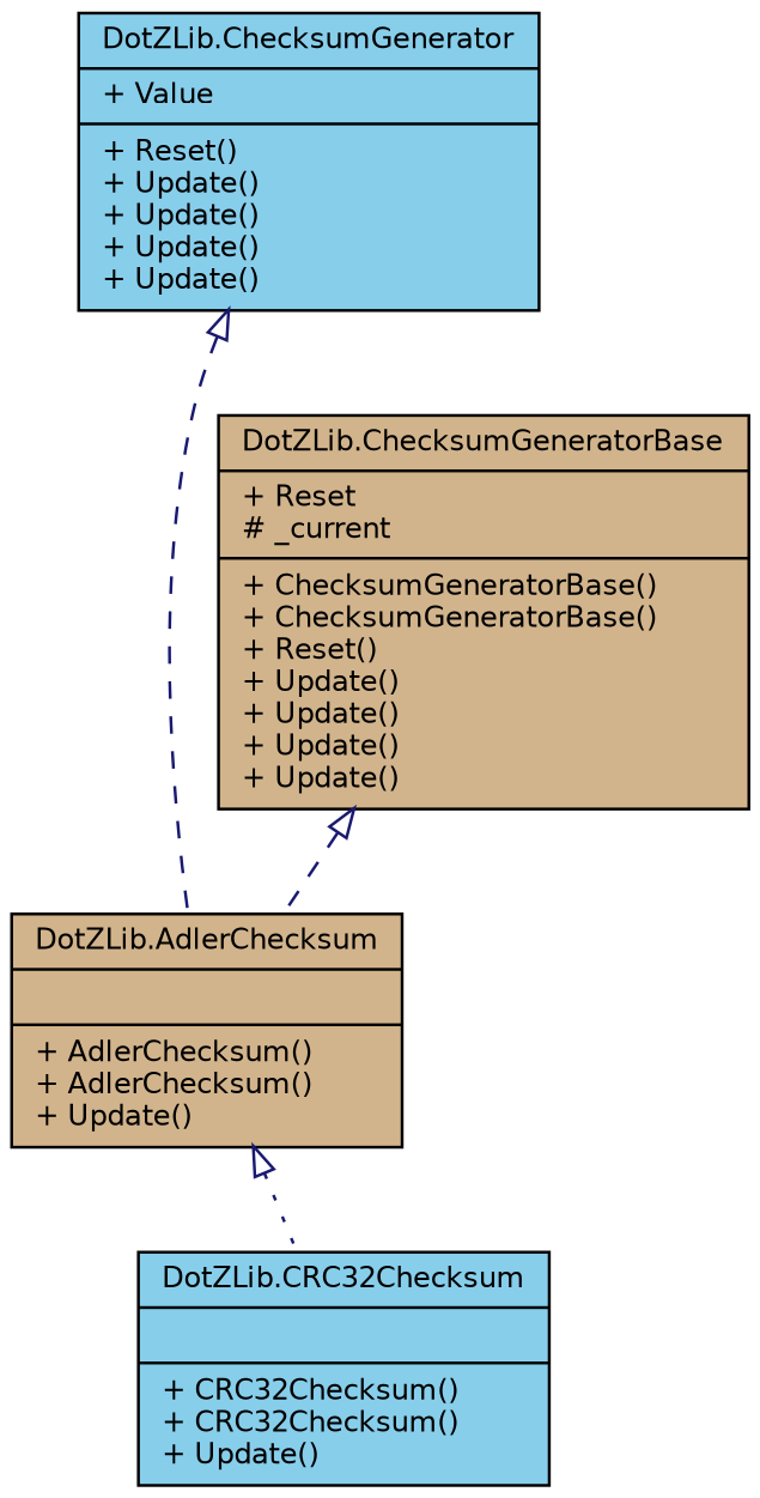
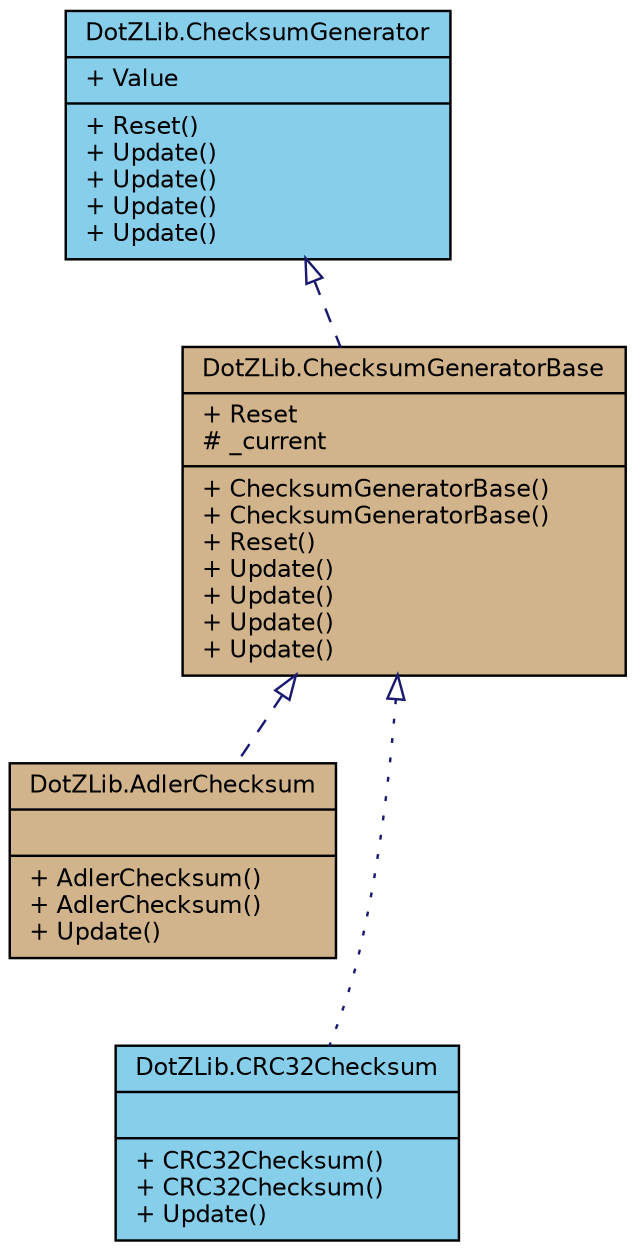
  digraph {
    node [color=black fillcolor=skyblue fontname=Helvetica fontsize=10 shape=record style=filled]
    edge [arrowtail=onormal color=midnightblue dir=back fontname=Helvetica fontsize=10 labelfontname=Helvetica labelfontsize=10 style=dashed]
    n1 [fontcolor=black height=0.2 label="{DotZLib.ChecksumGenerator\n|+ Value\l|+ Reset()\l+ Update()\l+ Update()\l+ Update()\l+ Update()\l}" width=0.4]
    n2 [fillcolor=tan height=0.2 label="{DotZLib.ChecksumGeneratorBase\n|+ Reset\l# _current\l|+ ChecksumGeneratorBase()\l+ ChecksumGeneratorBase()\l+ Reset()\l+ Update()\l+ Update()\l+ Update()\l+ Update()\l}" width=0.4]
    n3 [fillcolor=tan height=0.2 label="{DotZLib.AdlerChecksum\n||+ AdlerChecksum()\l+ AdlerChecksum()\l+ Update()\l}" width=0.4]
    n4 [height=0.2 label="{DotZLib.CRC32Checksum\n||+ CRC32Checksum()\l+ CRC32Checksum()\l+ Update()\l}" width=0.4]
-   n1 -> n3
+   n1 -> n2
    n2 -> n3
-   n3 -> n4 [style=dotted]
+   n2 -> n4 [style=dotted]
  }
